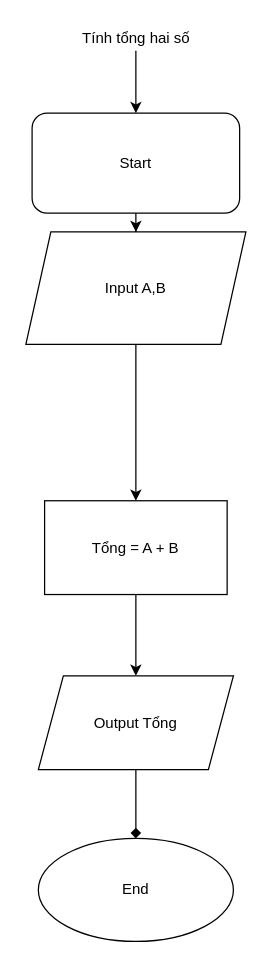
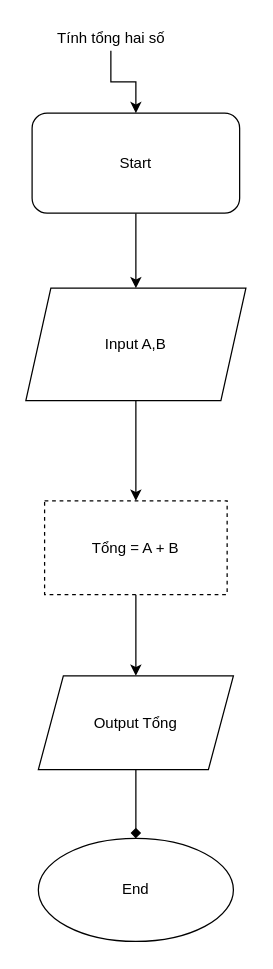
  <mxCell id="0" />
  <mxCell id="1" parent="0" />
  <mxCell id="2" value="" style="edgeStyle=orthogonalEdgeStyle;rounded=0;orthogonalLoop=1;jettySize=auto;html=1;" edge="1" parent="1" source="3" target="5"><mxGeometry relative="1" as="geometry" /></mxCell>
- <mxCell id="3" value="Tính tổng hai số" style="text;html=1;align=center;verticalAlign=middle;resizable=0;points=[];autosize=1;strokeColor=none;fillColor=none;" vertex="1" parent="1"><mxGeometry x="58" y="20" width="100" height="20" as="geometry" /></mxCell>
+ <mxCell id="3" value="Tính tổng hai số" style="text;html=1;align=center;verticalAlign=middle;resizable=0;points=[];autosize=1;strokeColor=none;fillColor=none;" vertex="1" parent="1"><mxGeometry x="38" y="20" width="100" height="20" as="geometry" /></mxCell>
  <mxCell id="4" value="" style="edgeStyle=orthogonalEdgeStyle;rounded=0;orthogonalLoop=1;jettySize=auto;html=1;" edge="1" parent="1" source="5" target="7"><mxGeometry relative="1" as="geometry" /></mxCell>
  <mxCell id="5" value="Start" style="whiteSpace=wrap;html=1;rounded=1;" vertex="1" parent="1"><mxGeometry x="25" y="90" width="166" height="80" as="geometry" /></mxCell>
  <mxCell id="6" value="" style="edgeStyle=orthogonalEdgeStyle;rounded=0;orthogonalLoop=1;jettySize=auto;html=1;" edge="1" parent="1" source="7" target="9"><mxGeometry relative="1" as="geometry" /></mxCell>
- <mxCell id="7" value="Input A,B" style="shape=parallelogram;perimeter=parallelogramPerimeter;whiteSpace=wrap;html=1;fixedSize=1;" vertex="1" parent="1"><mxGeometry x="20" y="185" width="176" height="90" as="geometry" /></mxCell>
+ <mxCell id="7" value="Input A,B" style="shape=parallelogram;perimeter=parallelogramPerimeter;whiteSpace=wrap;html=1;fixedSize=1;" vertex="1" parent="1"><mxGeometry x="20" y="230" width="176" height="90" as="geometry" /></mxCell>
  <mxCell id="8" value="" style="edgeStyle=orthogonalEdgeStyle;rounded=0;orthogonalLoop=1;jettySize=auto;html=1;" edge="1" parent="1" source="9" target="11"><mxGeometry relative="1" as="geometry" /></mxCell>
- <mxCell id="9" value="Tổng = A + B" style="whiteSpace=wrap;html=1;" vertex="1" parent="1"><mxGeometry x="35" y="400" width="146" height="75" as="geometry" /></mxCell>
+ <mxCell id="9" value="Tổng = A + B" style="whiteSpace=wrap;html=1;dashed=1;" vertex="1" parent="1"><mxGeometry x="35" y="400" width="146" height="75" as="geometry" /></mxCell>
  <mxCell id="10" value="" style="edgeStyle=orthogonalEdgeStyle;rounded=0;orthogonalLoop=1;jettySize=auto;html=1;endArrow=diamond;" edge="1" parent="1" source="11" target="12"><mxGeometry relative="1" as="geometry" /></mxCell>
  <mxCell id="11" value="Output Tổng" style="shape=parallelogram;perimeter=parallelogramPerimeter;whiteSpace=wrap;html=1;fixedSize=1;" vertex="1" parent="1"><mxGeometry x="30" y="540" width="156" height="75" as="geometry" /></mxCell>
  <mxCell id="12" value="End" style="ellipse;whiteSpace=wrap;html=1;" vertex="1" parent="1"><mxGeometry x="30" y="670" width="156" height="82.5" as="geometry" /></mxCell>
